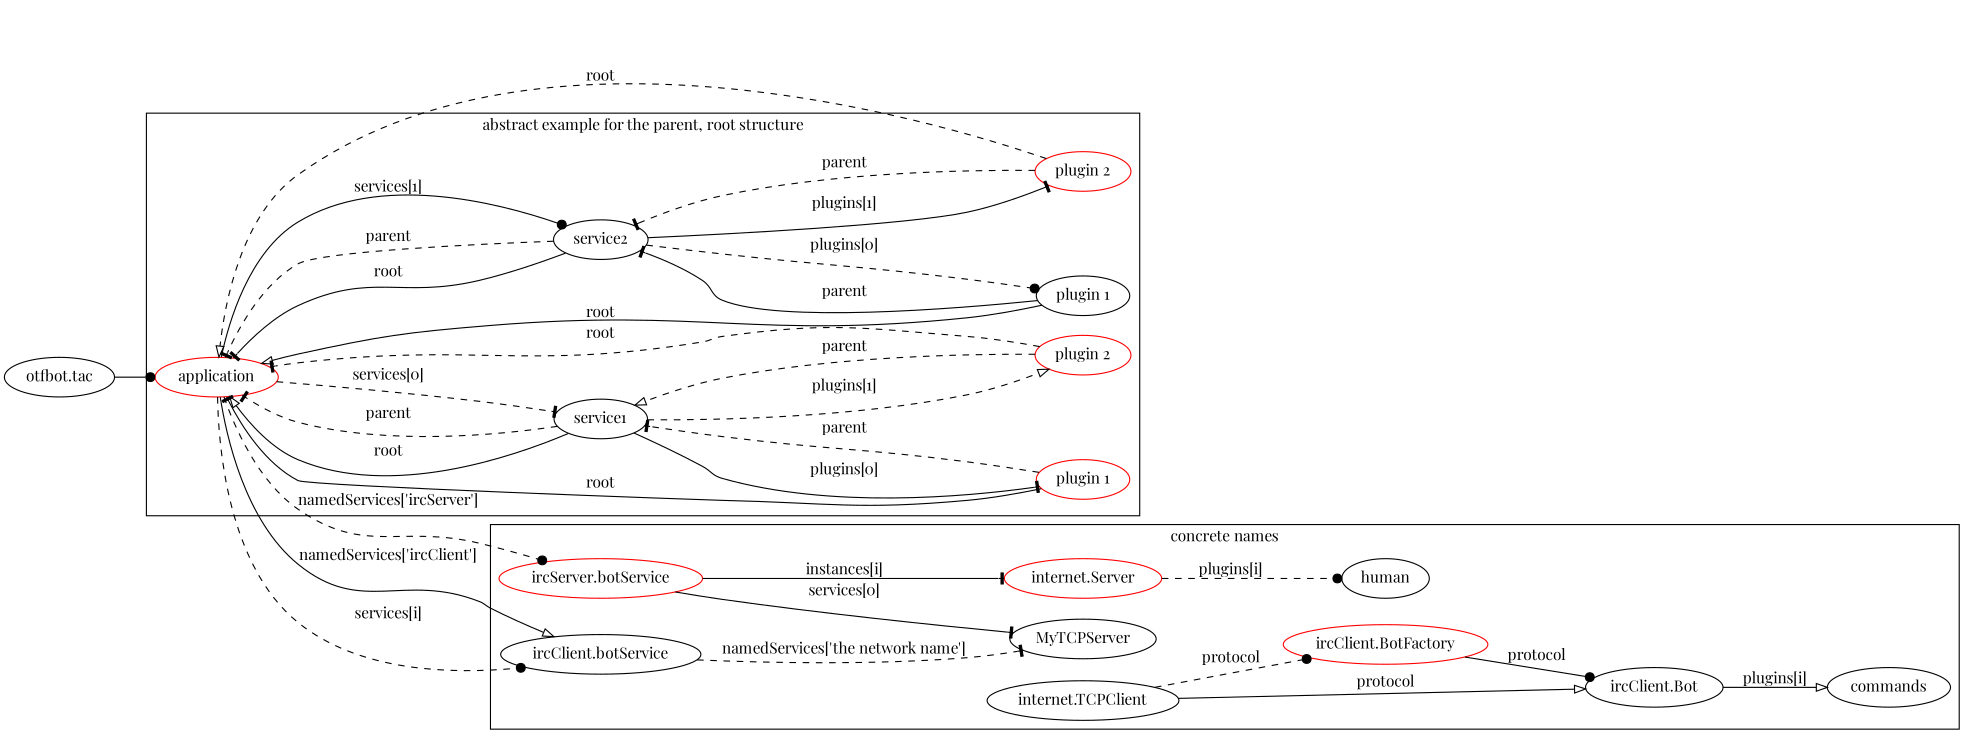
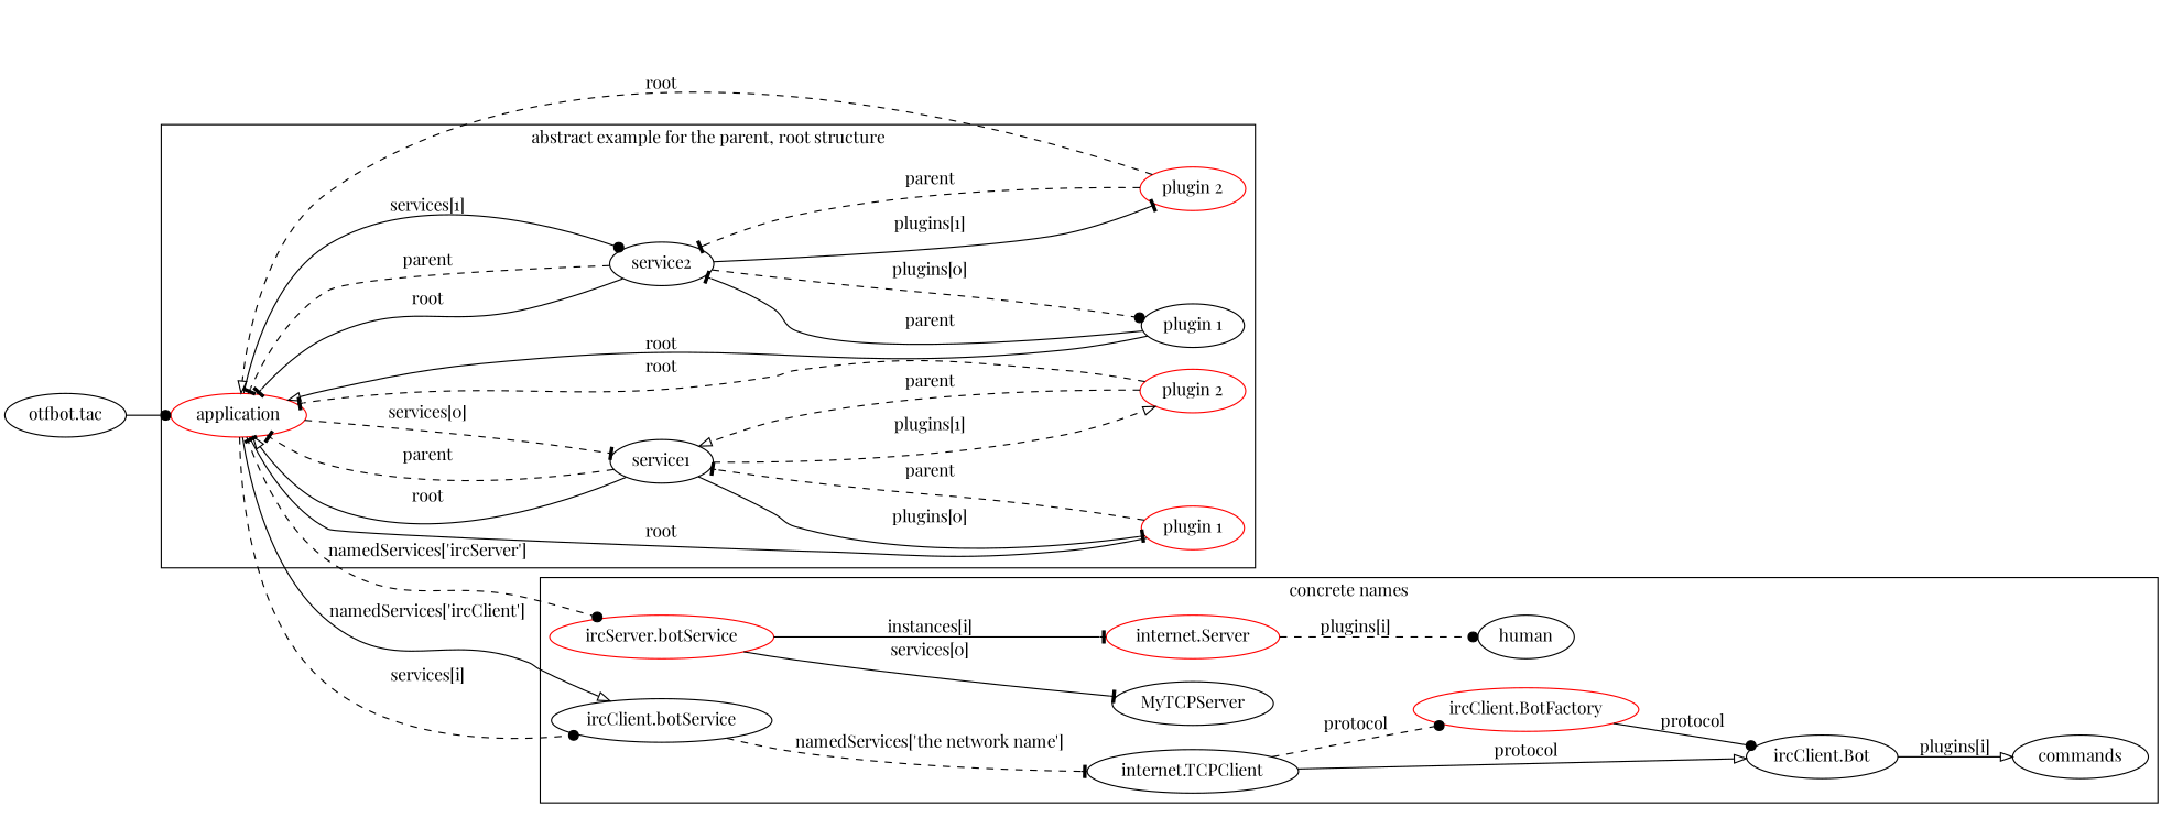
  digraph {
    fontname="Playfair Display"
    rankdir=LR
    node [color=black fontname="Playfair Display"]
    edge [arrowhead=tee fontname="Playfair Display" style=dashed]
    application [color=red]
    service1
    service2
    n4 [color=red label="plugin 1"]
    n5 [color=red label="plugin 2"]
    n6 [label="plugin 1"]
    n7 [color=red label="plugin 2"]
    n8 [color=red label="ircServer.botService"]
    n9 [label="ircClient.botService"]
    MyTCPServer
    n11 [color=red label="internet.Server"]
    n12 [label="internet.TCPClient"]
    human
    n14 [color=red label="ircClient.BotFactory"]
    n15 [label="ircClient.Bot"]
    n16 [label=commands]
    "otfbot.tac"
    subgraph cluster_1 {
      label="abstract example for the parent, root structure"
      application
      service1
      service2
      n4
      n5
      n6
      n7
    }
    subgraph cluster_2 {
      label="concrete names"
      n8
      n9
      MyTCPServer
      n11
      n12
      human
      n14
      n15
      n16
    }
    application -> service1 [label="services[0]"]
    application -> service2 [arrowhead=dot label="services[1]" style=solid]
    application -> n8 [arrowhead=dot label="namedServices['ircServer']"]
    application -> n9 [arrowhead=onormal label="namedServices['ircClient']" style=solid]
    application -> n9 [arrowhead=dot label="services[i]"]
    service1 -> application [arrowhead=onormal label=root style=solid]
    service1 -> application [label=parent]
    service1 -> n4 [label="plugins[0]" style=solid]
    service1 -> n5 [arrowhead=onormal label="plugins[1]"]
    service2 -> application [label=root style=solid]
    service2 -> application [label=parent]
    service2 -> n6 [arrowhead=dot label="plugins[0]"]
    service2 -> n7 [label="plugins[1]" style=solid]
    n4 -> application [label=root style=solid]
    n4 -> service1 [label=parent]
    n5 -> application [label=root]
    n5 -> service1 [arrowhead=onormal label=parent]
    n6 -> application [arrowhead=onormal label=root style=solid]
    n6 -> service2 [label=parent style=solid]
    n7 -> application [arrowhead=onormal label=root]
    n7 -> service2 [label=parent]
    n8 -> MyTCPServer [label="services[0]" style=solid]
    n8 -> n11 [label="instances[i]" style=solid]
-   n9 -> MyTCPServer [label="namedServices['the network name']"]
+   n9 -> n12 [label="namedServices['the network name']"]
    n11 -> human [arrowhead=dot label="plugins[i]"]
    n12 -> n14 [arrowhead=dot label=protocol]
    n12 -> n15 [arrowhead=onormal label=protocol style=solid]
    n14 -> n15 [arrowhead=dot label=protocol style=solid]
    n15 -> n16 [arrowhead=onormal label="plugins[i]" style=solid]
    "otfbot.tac" -> application [arrowhead=dot style=solid]
  }
